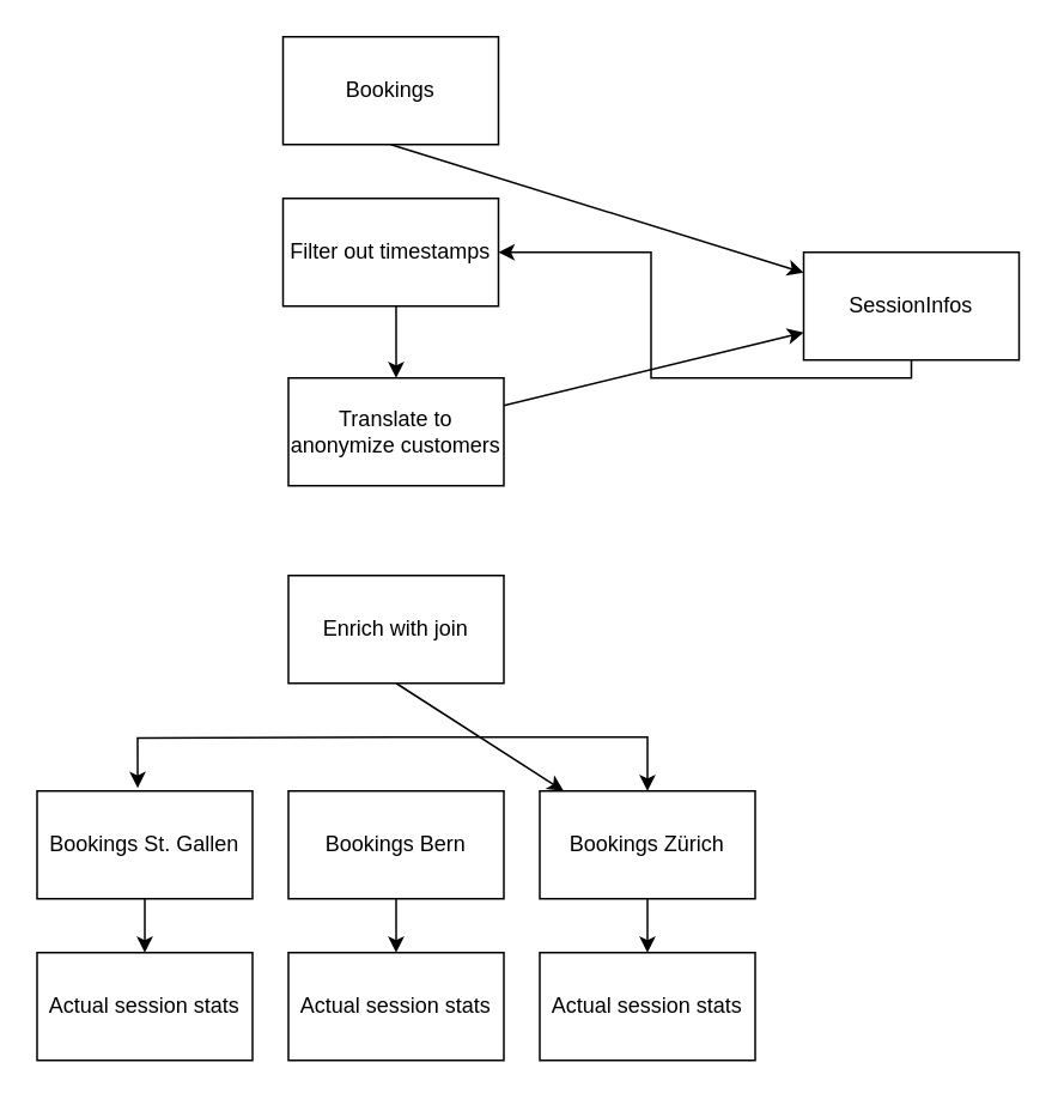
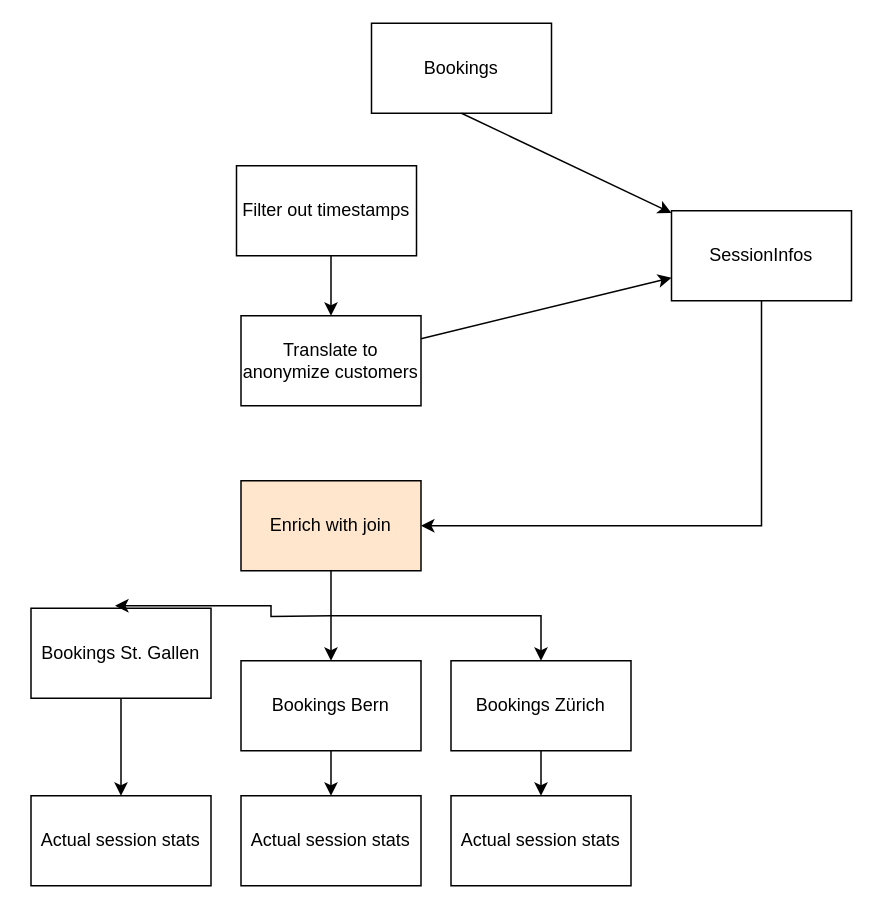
  <mxCell id="0" />
  <mxCell id="1" parent="0" />
- <mxCell id="2" value="&lt;div&gt;Bookings&lt;/div&gt;" style="rounded=0;whiteSpace=wrap;html=1;" parent="1" vertex="1"><mxGeometry x="157" y="20" width="120" height="60" as="geometry" /></mxCell>
+ <mxCell id="2" value="&lt;div&gt;Bookings&lt;/div&gt;" style="rounded=0;whiteSpace=wrap;html=1;" parent="1" vertex="1"><mxGeometry x="247" y="15" width="120" height="60" as="geometry" /></mxCell>
  <mxCell id="3" value="" style="endArrow=classic;html=1;rounded=0;exitX=0.5;exitY=1;exitDx=0;exitDy=0;" parent="1" source="2" target="19" edge="1"><mxGeometry width="50" height="50" relative="1" as="geometry"><mxPoint x="397" y="360" as="sourcePoint" /><mxPoint x="407" y="130" as="targetPoint" /></mxGeometry></mxCell>
  <mxCell id="4" value="Filter out timestamps" style="rounded=0;whiteSpace=wrap;html=1;" parent="1" vertex="1"><mxGeometry x="157" y="110" width="120" height="60" as="geometry" /></mxCell>
  <mxCell id="5" value="Translate to anonymize customers" style="rounded=0;whiteSpace=wrap;html=1;" parent="1" vertex="1"><mxGeometry x="160" y="210" width="120" height="60" as="geometry" /></mxCell>
  <mxCell id="6" value="" style="endArrow=classic;html=1;rounded=0;exitX=0.5;exitY=1;exitDx=0;exitDy=0;entryX=0.5;entryY=0;entryDx=0;entryDy=0;" parent="1" target="5" edge="1"><mxGeometry width="50" height="50" relative="1" as="geometry"><mxPoint x="220" y="170" as="sourcePoint" /><mxPoint x="260" y="310" as="targetPoint" /></mxGeometry></mxCell>
  <mxCell id="7" value="" style="endArrow=classic;html=1;rounded=0;" parent="1" source="5" target="19" edge="1"><mxGeometry width="50" height="50" relative="1" as="geometry"><mxPoint x="220" y="320" as="sourcePoint" /><mxPoint x="220" y="330" as="targetPoint" /></mxGeometry></mxCell>
  <mxCell id="8" value="" style="endArrow=classic;html=1;rounded=0;edgeStyle=orthogonalEdgeStyle;" parent="1" target="9" edge="1"><mxGeometry width="50" height="50" relative="1" as="geometry"><mxPoint x="220" y="410" as="sourcePoint" /><mxPoint x="290" y="440" as="targetPoint" /><Array as="points"><mxPoint x="360" y="410" /></Array></mxGeometry></mxCell>
  <mxCell id="9" value="Bookings Zürich" style="rounded=0;whiteSpace=wrap;html=1;" parent="1" vertex="1"><mxGeometry x="300" y="440" width="120" height="60" as="geometry" /></mxCell>
  <mxCell id="10" value="Bookings Bern" style="rounded=0;whiteSpace=wrap;html=1;" parent="1" vertex="1"><mxGeometry x="160" y="440" width="120" height="60" as="geometry" /></mxCell>
- <mxCell id="11" value="Bookings St. Gallen" style="rounded=0;whiteSpace=wrap;html=1;" parent="1" vertex="1"><mxGeometry x="20" y="440" width="120" height="60" as="geometry" /></mxCell>
+ <mxCell id="11" value="Bookings St. Gallen" style="rounded=0;whiteSpace=wrap;html=1;" parent="1" vertex="1"><mxGeometry x="20" y="405" width="120" height="60" as="geometry" /></mxCell>
  <mxCell id="12" value="" style="endArrow=classic;html=1;rounded=0;entryX=0.467;entryY=-0.028;entryDx=0;entryDy=0;entryPerimeter=0;edgeStyle=orthogonalEdgeStyle;" parent="1" target="11" edge="1"><mxGeometry width="50" height="50" relative="1" as="geometry"><mxPoint x="220" y="410" as="sourcePoint" /><mxPoint x="250" y="410" as="targetPoint" /></mxGeometry></mxCell>
  <mxCell id="13" value="Actual session stats" style="rounded=0;whiteSpace=wrap;html=1;" parent="1" vertex="1"><mxGeometry x="20" y="530" width="120" height="60" as="geometry" /></mxCell>
  <mxCell id="14" value="Actual session stats" style="rounded=0;whiteSpace=wrap;html=1;" parent="1" vertex="1"><mxGeometry x="160" y="530" width="120" height="60" as="geometry" /></mxCell>
  <mxCell id="15" value="Actual session stats" style="rounded=0;whiteSpace=wrap;html=1;" parent="1" vertex="1"><mxGeometry x="300" y="530" width="120" height="60" as="geometry" /></mxCell>
  <mxCell id="16" value="" style="endArrow=classic;html=1;rounded=0;exitX=0.5;exitY=1;exitDx=0;exitDy=0;" parent="1" source="11" target="13" edge="1"><mxGeometry width="50" height="50" relative="1" as="geometry"><mxPoint x="230" y="390" as="sourcePoint" /><mxPoint x="280" y="340" as="targetPoint" /></mxGeometry></mxCell>
  <mxCell id="17" value="" style="endArrow=classic;html=1;rounded=0;exitX=0.5;exitY=1;exitDx=0;exitDy=0;entryX=0.5;entryY=0;entryDx=0;entryDy=0;" parent="1" source="10" target="14" edge="1"><mxGeometry width="50" height="50" relative="1" as="geometry"><mxPoint x="230" y="390" as="sourcePoint" /><mxPoint x="280" y="340" as="targetPoint" /></mxGeometry></mxCell>
  <mxCell id="18" value="" style="endArrow=classic;html=1;rounded=0;exitX=0.5;exitY=1;exitDx=0;exitDy=0;" parent="1" source="9" target="15" edge="1"><mxGeometry width="50" height="50" relative="1" as="geometry"><mxPoint x="230" y="390" as="sourcePoint" /><mxPoint x="280" y="340" as="targetPoint" /></mxGeometry></mxCell>
  <mxCell id="19" value="SessionInfos" style="rounded=0;whiteSpace=wrap;html=1;" parent="1" vertex="1"><mxGeometry x="447" y="140" width="120" height="60" as="geometry" /></mxCell>
- <mxCell id="20" value="Enrich with join" style="rounded=0;whiteSpace=wrap;html=1;" parent="1" vertex="1"><mxGeometry x="160" y="320" width="120" height="60" as="geometry" /></mxCell>
- <mxCell id="21" value="" style="endArrow=classic;html=1;rounded=0;exitX=0.5;exitY=1;exitDx=0;exitDy=0;edgeStyle=orthogonalEdgeStyle;" parent="1" source="19" target="4" edge="1"><mxGeometry width="50" height="50" relative="1" as="geometry"><mxPoint x="417" y="310" as="sourcePoint" /><mxPoint x="467" y="260" as="targetPoint" /></mxGeometry></mxCell>
- <mxCell id="22" value="" style="endArrow=classic;html=1;rounded=0;exitX=0.5;exitY=1;exitDx=0;exitDy=0;" parent="1" source="20" target="9" edge="1"><mxGeometry width="50" height="50" relative="1" as="geometry"><mxPoint x="417" y="310" as="sourcePoint" /><mxPoint x="220" y="410" as="targetPoint" /></mxGeometry></mxCell>
+ <mxCell id="20" value="Enrich with join" style="rounded=0;whiteSpace=wrap;html=1;fillColor=#ffe6cc;" parent="1" vertex="1"><mxGeometry x="160" y="320" width="120" height="60" as="geometry" /></mxCell>
+ <mxCell id="21" value="" style="endArrow=classic;html=1;rounded=0;entryX=1;entryY=0.5;entryDx=0;entryDy=0;exitX=0.5;exitY=1;exitDx=0;exitDy=0;edgeStyle=orthogonalEdgeStyle;" parent="1" source="19" target="20" edge="1"><mxGeometry width="50" height="50" relative="1" as="geometry"><mxPoint x="417" y="310" as="sourcePoint" /><mxPoint x="467" y="260" as="targetPoint" /></mxGeometry></mxCell>
+ <mxCell id="22" value="" style="endArrow=classic;html=1;rounded=0;exitX=0.5;exitY=1;exitDx=0;exitDy=0;entryX=0.5;entryY=0;entryDx=0;entryDy=0;" parent="1" source="20" target="10" edge="1"><mxGeometry width="50" height="50" relative="1" as="geometry"><mxPoint x="417" y="310" as="sourcePoint" /><mxPoint x="220" y="410" as="targetPoint" /></mxGeometry></mxCell>
